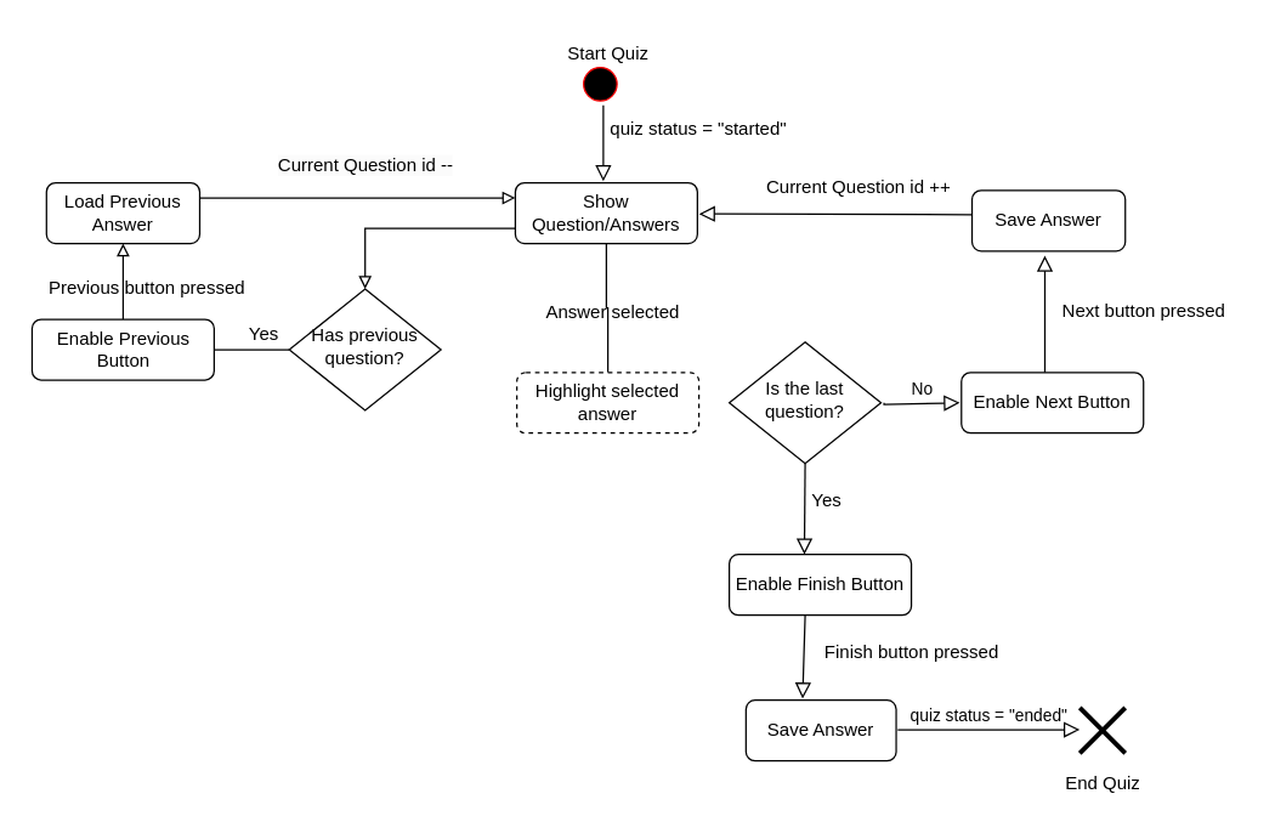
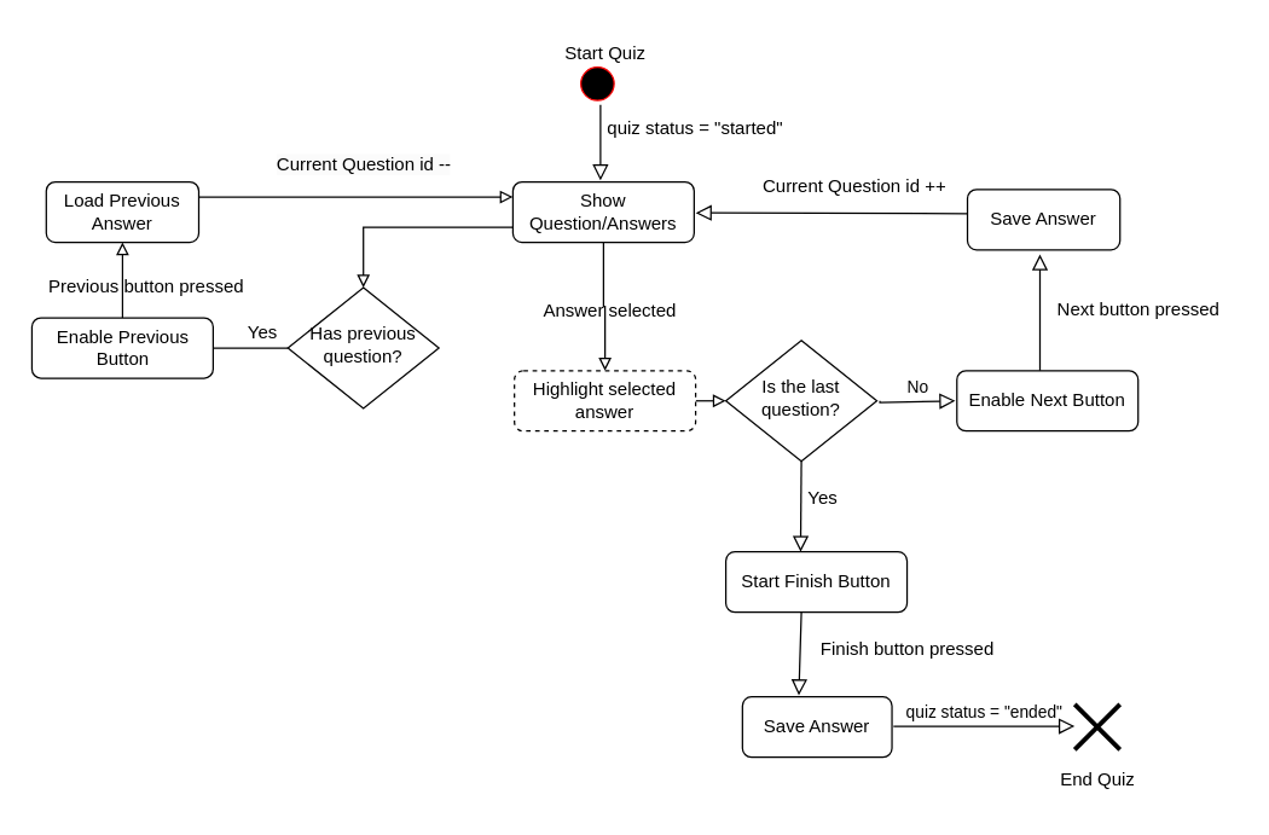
  <mxCell id="0" />
  <mxCell id="1" parent="0" />
  <mxCell id="2" value="quiz status = &quot;started&quot;" style="text;html=1;strokeColor=none;fillColor=none;align=center;verticalAlign=middle;whiteSpace=wrap;rounded=0;" vertex="1" parent="1"><mxGeometry x="400" y="70" width="120" height="30" as="geometry" /></mxCell>
- <mxCell id="3" style="edgeStyle=orthogonalEdgeStyle;rounded=0;orthogonalLoop=1;jettySize=auto;html=1;exitX=0.5;exitY=1;exitDx=0;exitDy=0;entryX=0.5;entryY=0;entryDx=0;entryDy=0;endArrow=none;endFill=0;" edge="1" parent="1" source="5" target="23"><mxGeometry relative="1" as="geometry" /></mxCell>
+ <mxCell id="3" style="edgeStyle=orthogonalEdgeStyle;rounded=0;orthogonalLoop=1;jettySize=auto;html=1;exitX=0.5;exitY=1;exitDx=0;exitDy=0;entryX=0.5;entryY=0;entryDx=0;entryDy=0;endArrow=block;endFill=0;" edge="1" parent="1" source="5" target="23"><mxGeometry relative="1" as="geometry" /></mxCell>
  <mxCell id="4" style="rounded=0;orthogonalLoop=1;jettySize=auto;html=1;entryX=0.5;entryY=0;entryDx=0;entryDy=0;endArrow=block;endFill=0;" edge="1" parent="1" target="29"><mxGeometry relative="1" as="geometry"><mxPoint x="350" y="150" as="sourcePoint" /><Array as="points"><mxPoint x="240" y="150" /></Array></mxGeometry></mxCell>
  <mxCell id="5" value="Show Question/Answers" style="rounded=1;whiteSpace=wrap;html=1;fontSize=12;glass=0;strokeWidth=1;shadow=0;" vertex="1" parent="1"><mxGeometry x="339" y="120" width="120" height="40" as="geometry" /></mxCell>
  <mxCell id="6" value="Enable Next Button" style="rounded=1;whiteSpace=wrap;html=1;fontSize=12;glass=0;strokeWidth=1;shadow=0;" vertex="1" parent="1"><mxGeometry x="633" y="245" width="120" height="40" as="geometry" /></mxCell>
  <mxCell id="7" value="Is the last question?" style="rhombus;whiteSpace=wrap;html=1;shadow=0;fontFamily=Helvetica;fontSize=12;align=center;strokeWidth=1;spacing=6;spacingTop=-4;" vertex="1" parent="1"><mxGeometry x="480" y="225" width="100" height="80" as="geometry" /></mxCell>
  <mxCell id="8" value="Save Answer" style="rounded=1;whiteSpace=wrap;html=1;fontSize=12;glass=0;strokeWidth=1;shadow=0;" vertex="1" parent="1"><mxGeometry x="640" y="125" width="101" height="40" as="geometry" /></mxCell>
  <mxCell id="9" value="&lt;font style=&quot;font-size: 12px;&quot;&gt;Current Question id ++&lt;/font&gt;" style="rounded=0;html=1;jettySize=auto;orthogonalLoop=1;fontSize=11;endArrow=block;endFill=0;endSize=8;strokeWidth=1;shadow=0;labelBackgroundColor=none;" edge="1" parent="1"><mxGeometry x="-0.165" y="-18" relative="1" as="geometry"><mxPoint as="offset" /><mxPoint x="640" y="141" as="sourcePoint" /><mxPoint x="460" y="140.5" as="targetPoint" /></mxGeometry></mxCell>
  <mxCell id="10" value="No" style="edgeStyle=orthogonalEdgeStyle;rounded=0;html=1;jettySize=auto;orthogonalLoop=1;fontSize=11;endArrow=block;endFill=0;endSize=8;strokeWidth=1;shadow=0;labelBackgroundColor=none;entryX=0;entryY=0.5;entryDx=0;entryDy=0;" edge="1" parent="1"><mxGeometry y="10" relative="1" as="geometry"><mxPoint as="offset" /><mxPoint x="582" y="265" as="sourcePoint" /><mxPoint x="632" y="265" as="targetPoint" /><Array as="points"><mxPoint x="632" y="266" /></Array></mxGeometry></mxCell>
- <mxCell id="11" value="Enable Finish Button" style="rounded=1;whiteSpace=wrap;html=1;fontSize=12;glass=0;strokeWidth=1;shadow=0;" vertex="1" parent="1"><mxGeometry x="480" y="365" width="120" height="40" as="geometry" /></mxCell>
+ <mxCell id="11" value="Start Finish Button" style="rounded=1;whiteSpace=wrap;html=1;fontSize=12;glass=0;strokeWidth=1;shadow=0;" vertex="1" parent="1"><mxGeometry x="480" y="365" width="120" height="40" as="geometry" /></mxCell>
  <mxCell id="12" value="" style="rounded=0;html=1;jettySize=auto;orthogonalLoop=1;fontSize=11;endArrow=block;endFill=0;endSize=8;strokeWidth=1;shadow=0;labelBackgroundColor=none;exitX=0.5;exitY=1;exitDx=0;exitDy=0;" edge="1" parent="1" source="7"><mxGeometry relative="1" as="geometry"><mxPoint x="529.5" y="315" as="sourcePoint" /><mxPoint x="529.5" y="365" as="targetPoint" /></mxGeometry></mxCell>
  <mxCell id="13" value="Yes" style="text;html=1;align=center;verticalAlign=middle;resizable=0;points=[];autosize=1;strokeColor=none;fillColor=none;" vertex="1" parent="1"><mxGeometry x="524" y="315" width="40" height="30" as="geometry" /></mxCell>
  <mxCell id="14" value="Save Answer" style="rounded=1;whiteSpace=wrap;html=1;fontSize=12;glass=0;strokeWidth=1;shadow=0;" vertex="1" parent="1"><mxGeometry x="491" y="461" width="99" height="40" as="geometry" /></mxCell>
  <mxCell id="15" value="" style="rounded=0;html=1;jettySize=auto;orthogonalLoop=1;fontSize=11;endArrow=block;endFill=0;endSize=8;strokeWidth=1;shadow=0;labelBackgroundColor=none;entryX=0.377;entryY=-0.025;entryDx=0;entryDy=0;entryPerimeter=0;" edge="1" parent="1" target="14"><mxGeometry relative="1" as="geometry"><mxPoint x="530" y="405" as="sourcePoint" /><mxPoint x="529.5" y="445" as="targetPoint" /></mxGeometry></mxCell>
  <mxCell id="16" value="" style="ellipse;html=1;shape=startState;fillColor=#000000;strokeColor=#ff0000;" vertex="1" parent="1"><mxGeometry x="380" y="40" width="30" height="30" as="geometry" /></mxCell>
  <mxCell id="17" value="" style="rounded=0;html=1;jettySize=auto;orthogonalLoop=1;fontSize=11;endArrow=block;endFill=0;endSize=8;strokeWidth=1;shadow=0;labelBackgroundColor=none;edgeStyle=orthogonalEdgeStyle;" edge="1" parent="1"><mxGeometry relative="1" as="geometry"><mxPoint x="397" y="69" as="sourcePoint" /><mxPoint x="397" y="119" as="targetPoint" /></mxGeometry></mxCell>
  <mxCell id="18" value="Start Quiz" style="text;html=1;align=center;verticalAlign=middle;resizable=0;points=[];autosize=1;strokeColor=none;fillColor=none;" vertex="1" parent="1"><mxGeometry x="360" y="20" width="80" height="30" as="geometry" /></mxCell>
  <mxCell id="19" value="" style="shape=umlDestroy;whiteSpace=wrap;html=1;strokeWidth=3;targetShapes=umlLifeline;" vertex="1" parent="1"><mxGeometry x="711" y="466" width="30" height="30" as="geometry" /></mxCell>
  <mxCell id="20" value="quiz status = &quot;ended&quot;" style="edgeStyle=orthogonalEdgeStyle;rounded=0;html=1;jettySize=auto;orthogonalLoop=1;fontSize=11;endArrow=block;endFill=0;endSize=8;strokeWidth=1;shadow=0;labelBackgroundColor=none;" edge="1" parent="1" target="19"><mxGeometry y="10" relative="1" as="geometry"><mxPoint as="offset" /><mxPoint x="591" y="480.5" as="sourcePoint" /><mxPoint x="641" y="480.5" as="targetPoint" /><Array as="points"><mxPoint x="651" y="481" /><mxPoint x="651" y="481" /></Array></mxGeometry></mxCell>
  <mxCell id="21" value="End Quiz" style="text;html=1;align=center;verticalAlign=middle;resizable=0;points=[];autosize=1;strokeColor=none;fillColor=none;" vertex="1" parent="1"><mxGeometry x="691" y="501" width="70" height="30" as="geometry" /></mxCell>
+ <mxCell id="22" style="edgeStyle=orthogonalEdgeStyle;rounded=0;orthogonalLoop=1;jettySize=auto;html=1;exitX=1;exitY=0.5;exitDx=0;exitDy=0;entryX=0;entryY=0.5;entryDx=0;entryDy=0;endArrow=block;endFill=0;" edge="1" parent="1" source="23" target="7"><mxGeometry relative="1" as="geometry" /></mxCell>
  <mxCell id="23" value="Highlight selected answer" style="rounded=1;whiteSpace=wrap;html=1;fontSize=12;glass=0;strokeWidth=1;shadow=0;dashed=1;" vertex="1" parent="1"><mxGeometry x="340" y="245" width="120" height="40" as="geometry" /></mxCell>
  <mxCell id="24" value="Answer selected" style="text;html=1;align=center;verticalAlign=middle;resizable=0;points=[];autosize=1;strokeColor=none;fillColor=none;" vertex="1" parent="1"><mxGeometry x="348" y="191" width="110" height="30" as="geometry" /></mxCell>
  <mxCell id="25" value="Finish button pressed" style="text;html=1;align=center;verticalAlign=middle;resizable=0;points=[];autosize=1;strokeColor=none;fillColor=none;" vertex="1" parent="1"><mxGeometry x="530" y="415" width="140" height="30" as="geometry" /></mxCell>
  <mxCell id="26" value="" style="rounded=0;html=1;jettySize=auto;orthogonalLoop=1;fontSize=11;endArrow=block;endFill=0;endSize=8;strokeWidth=1;shadow=0;labelBackgroundColor=none;edgeStyle=orthogonalEdgeStyle;entryX=0.5;entryY=0;entryDx=0;entryDy=0;" edge="1" parent="1"><mxGeometry relative="1" as="geometry"><mxPoint x="688" y="245" as="sourcePoint" /><mxPoint x="688" y="168" as="targetPoint" /></mxGeometry></mxCell>
  <mxCell id="27" value="Next button pressed" style="text;html=1;align=center;verticalAlign=middle;resizable=0;points=[];autosize=1;strokeColor=none;fillColor=none;" vertex="1" parent="1"><mxGeometry x="688" y="190" width="130" height="30" as="geometry" /></mxCell>
  <mxCell id="28" style="edgeStyle=orthogonalEdgeStyle;rounded=0;orthogonalLoop=1;jettySize=auto;html=1;exitX=0;exitY=0.5;exitDx=0;exitDy=0;entryX=1;entryY=0.5;entryDx=0;entryDy=0;endArrow=none;endFill=0;" edge="1" parent="1" source="29" target="31"><mxGeometry relative="1" as="geometry"><Array as="points"><mxPoint x="170" y="230" /><mxPoint x="170" y="230" /></Array></mxGeometry></mxCell>
  <mxCell id="29" value="Has previous question?" style="rhombus;whiteSpace=wrap;html=1;shadow=0;fontFamily=Helvetica;fontSize=12;align=center;strokeWidth=1;spacing=6;spacingTop=-4;" vertex="1" parent="1"><mxGeometry x="190" y="190" width="100" height="80" as="geometry" /></mxCell>
  <mxCell id="30" style="edgeStyle=none;rounded=0;orthogonalLoop=1;jettySize=auto;html=1;exitX=0.5;exitY=0;exitDx=0;exitDy=0;entryX=0.5;entryY=1;entryDx=0;entryDy=0;fontSize=12;endArrow=block;endFill=0;" edge="1" parent="1" source="31" target="33"><mxGeometry relative="1" as="geometry" /></mxCell>
  <mxCell id="31" value="Enable Previous Button" style="rounded=1;whiteSpace=wrap;html=1;fontSize=12;glass=0;strokeWidth=1;shadow=0;" vertex="1" parent="1"><mxGeometry x="20.5" y="210" width="120" height="40" as="geometry" /></mxCell>
  <mxCell id="32" style="rounded=0;orthogonalLoop=1;jettySize=auto;html=1;entryX=0;entryY=0.25;entryDx=0;entryDy=0;fontSize=12;endArrow=block;endFill=0;exitX=1;exitY=0.25;exitDx=0;exitDy=0;" edge="1" parent="1" source="33" target="5"><mxGeometry relative="1" as="geometry"><mxPoint x="140" y="140" as="sourcePoint" /></mxGeometry></mxCell>
  <mxCell id="33" value="Load Previous Answer" style="rounded=1;whiteSpace=wrap;html=1;fontSize=12;glass=0;strokeWidth=1;shadow=0;" vertex="1" parent="1"><mxGeometry x="30" y="120" width="101" height="40" as="geometry" /></mxCell>
  <mxCell id="34" value="Yes" style="text;html=1;align=center;verticalAlign=middle;resizable=0;points=[];autosize=1;strokeColor=none;fillColor=none;" vertex="1" parent="1"><mxGeometry x="153" y="205" width="40" height="30" as="geometry" /></mxCell>
  <mxCell id="35" value="Previous button pressed" style="text;html=1;align=center;verticalAlign=middle;resizable=0;points=[];autosize=1;strokeColor=none;fillColor=none;fontSize=12;" vertex="1" parent="1"><mxGeometry x="20.5" y="175" width="150" height="30" as="geometry" /></mxCell>
  <mxCell id="36" value="&lt;span style=&quot;color: rgb(0, 0, 0); font-family: Helvetica; font-size: 12px; font-style: normal; font-variant-ligatures: normal; font-variant-caps: normal; font-weight: 400; letter-spacing: normal; orphans: 2; text-align: center; text-indent: 0px; text-transform: none; widows: 2; word-spacing: 0px; -webkit-text-stroke-width: 0px; background-color: rgb(251, 251, 251); text-decoration-thickness: initial; text-decoration-style: initial; text-decoration-color: initial; float: none; display: inline !important;&quot;&gt;Current Question id --&lt;/span&gt;" style="text;whiteSpace=wrap;html=1;fontSize=12;" vertex="1" parent="1"><mxGeometry x="180.5" y="95" width="150" height="40" as="geometry" /></mxCell>
